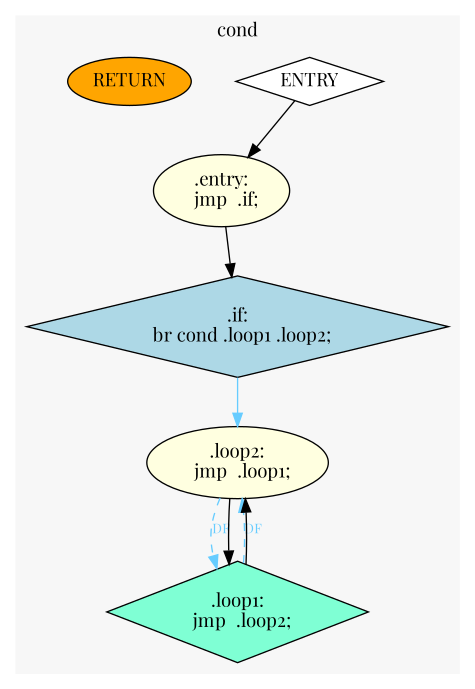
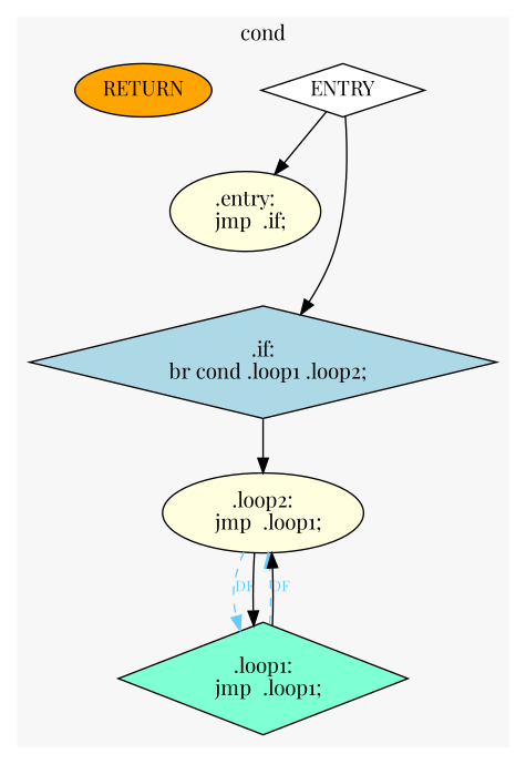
  digraph {
    fontname="Playfair Display"
    node [fillcolor=lightyellow fontname="Playfair Display" shape=diamond style=filled]
    edge [fontname="Playfair Display"]
    n1 [fillcolor=white label=ENTRY]
    n2 [label=".entry:\n  jmp  .if;" shape=ellipse]
    n3 [fillcolor=lightblue label=".if:\n  br cond .loop1 .loop2;"]
    n4 [label=".loop2:\n  jmp  .loop1;" shape=ellipse]
-   n5 [fillcolor=aquamarine label=".loop1:\n  jmp  .loop2;"]
+   n5 [fillcolor=aquamarine label=".loop1:\n  jmp  .loop1;"]
    n6 [fillcolor=orange label=RETURN shape=ellipse]
    subgraph cluster_1 {
      color="#f7f7f7"
      label=cond
      rankdir=TB
      style=filled
      n1
      n2
      n3
      n4
      n5
      n6
    }
    n1 -> n2
-   n2 -> n3
-   n3 -> n4 [color="#66ccff"]
+   n1 -> n3
+   n3 -> n4
    n4 -> n5 [color="#66ccff" constraint=false fontcolor="#66ccff" fontsize=10 label=DF style=dashed]
    n4 -> n5
    n5 -> n4 [color="#66ccff" constraint=false fontcolor="#66ccff" fontsize=10 label=DF style=dashed]
    n5 -> n4
  }
